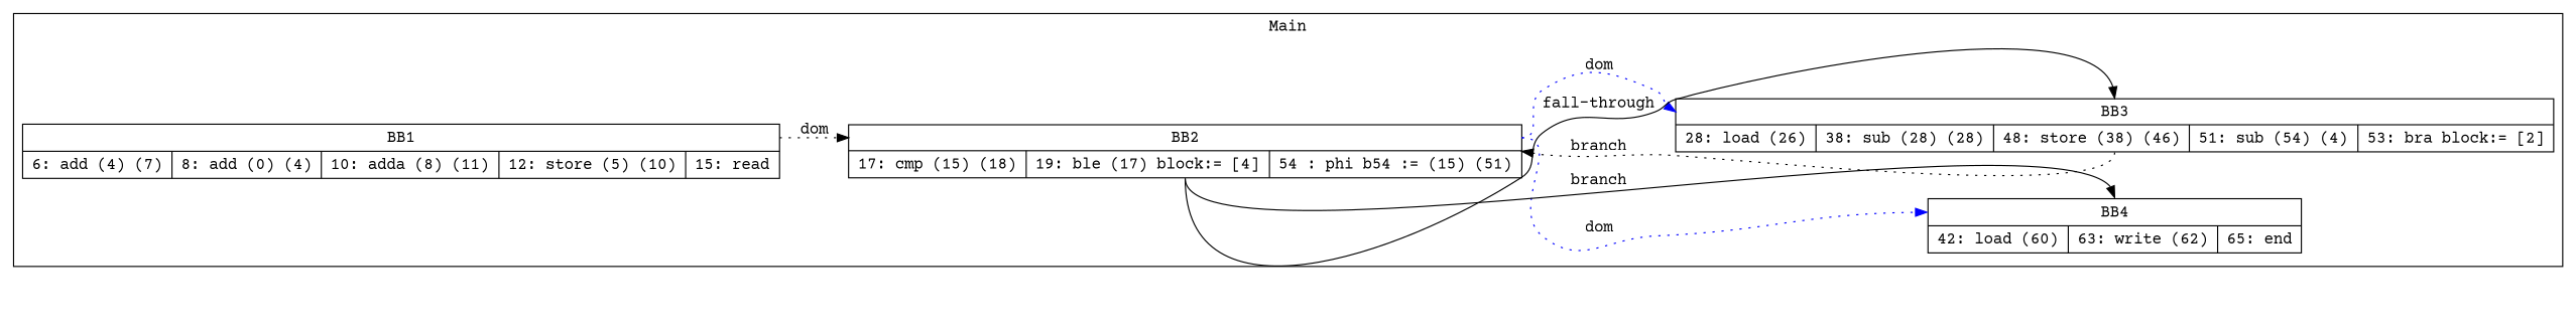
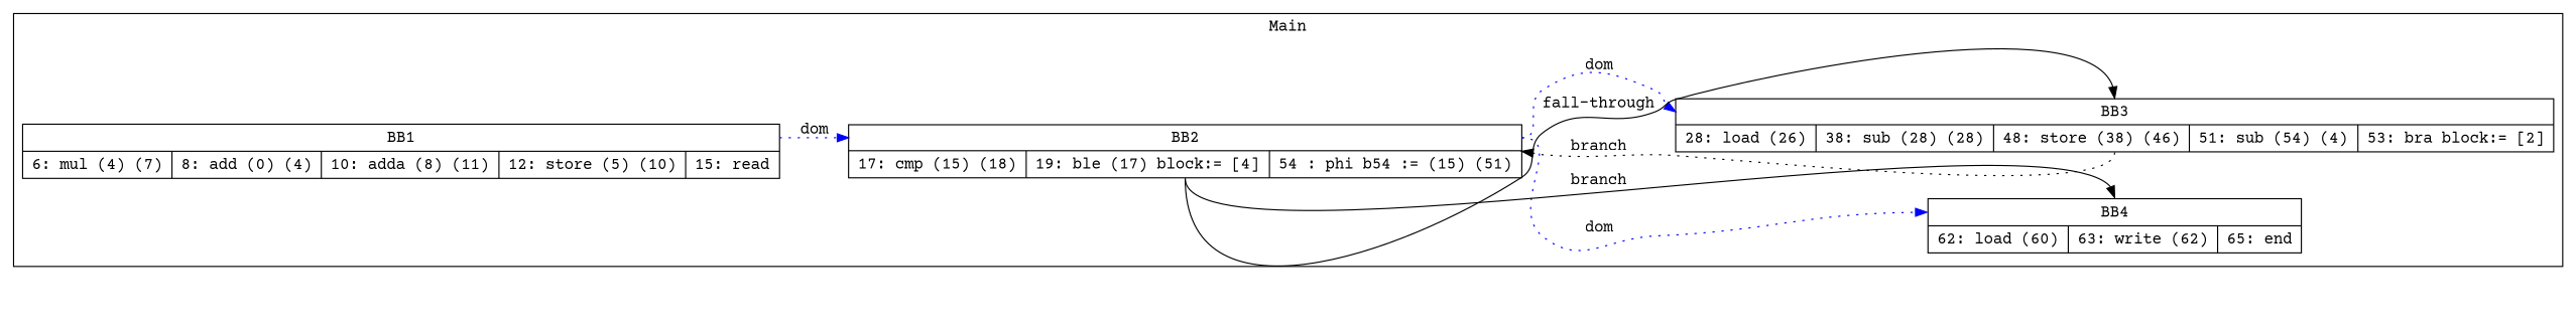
  digraph {
    fontname="Courier Prime"
    rankdir=LR
    node [fontname="Courier Prime" shape=record]
    edge [fontname="Courier Prime" headport=b style=dotted tailport=b]
-   n1 [label="<b>BB1|{6: add (4) (7)|8: add (0) (4)|10: adda (8) (11)|12: store (5) (10)|15: read}"]
+   n1 [label="<b>BB1|{6: mul (4) (7)|8: add (0) (4)|10: adda (8) (11)|12: store (5) (10)|15: read}"]
    n2 [label="<b>BB2|{17: cmp (15) (18)|19: ble (17) block:= [4]|54 : phi b54 := (15) (51)}"]
    n3 [label="<b>BB3|{28: load (26)|38: sub (28) (28)|48: store (38) (46)|51: sub (54) (4)|53: bra block:= [2]}"]
-   n4 [label="<b>BB4|{42: load (60)|63: write (62)|65: end}"]
+   n4 [label="<b>BB4|{62: load (60)|63: write (62)|65: end}"]
    subgraph cluster_1 {
      label=Main
      n1
      n2
      n3
      n4
    }
-   n1 -> n2 [color=black label=dom]
+   n1 -> n2 [color=blue label=dom]
    n2 -> n3 [color=blue label=dom]
    n2 -> n3 [headport=n label="fall-through" tailport=s style=""]
    n2 -> n4 [color=blue label=dom]
    n2 -> n4 [headport=n label=branch tailport=s style=""]
    n3 -> n2 [headport=e label=branch tailport=s]
  }
